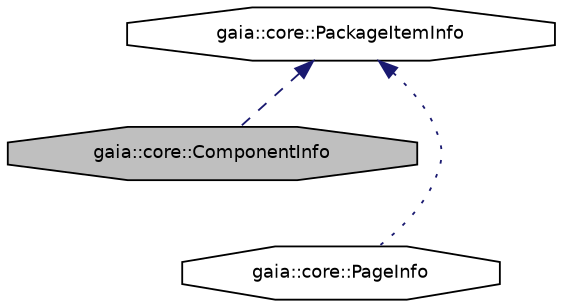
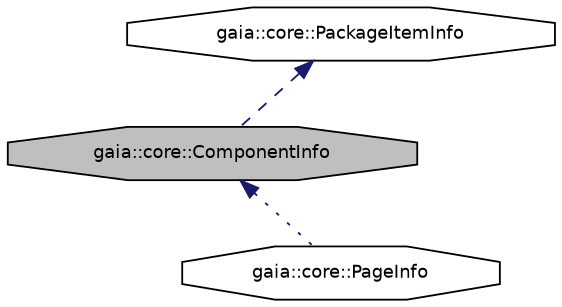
  digraph {
    node [color=black fillcolor=white fontname=Helvetica fontsize=10 shape=octagon style=filled]
    edge [color=midnightblue dir=back fontname=Helvetica fontsize=10 labelfontname=Helvetica labelfontsize=10]
    n1 [fillcolor=grey75 fontcolor=black height=0.2 label="gaia::core::ComponentInfo" width=0.4]
    n2 [height=0.2 label="gaia::core::PageInfo" width=0.4]
    n3 [height=0.2 label="gaia::core::PackageItemInfo" width=0.4]
-   n3 -> n2 [style=dotted]
+   n1 -> n2 [style=dotted]
    n3 -> n1 [style=dashed]
  }
